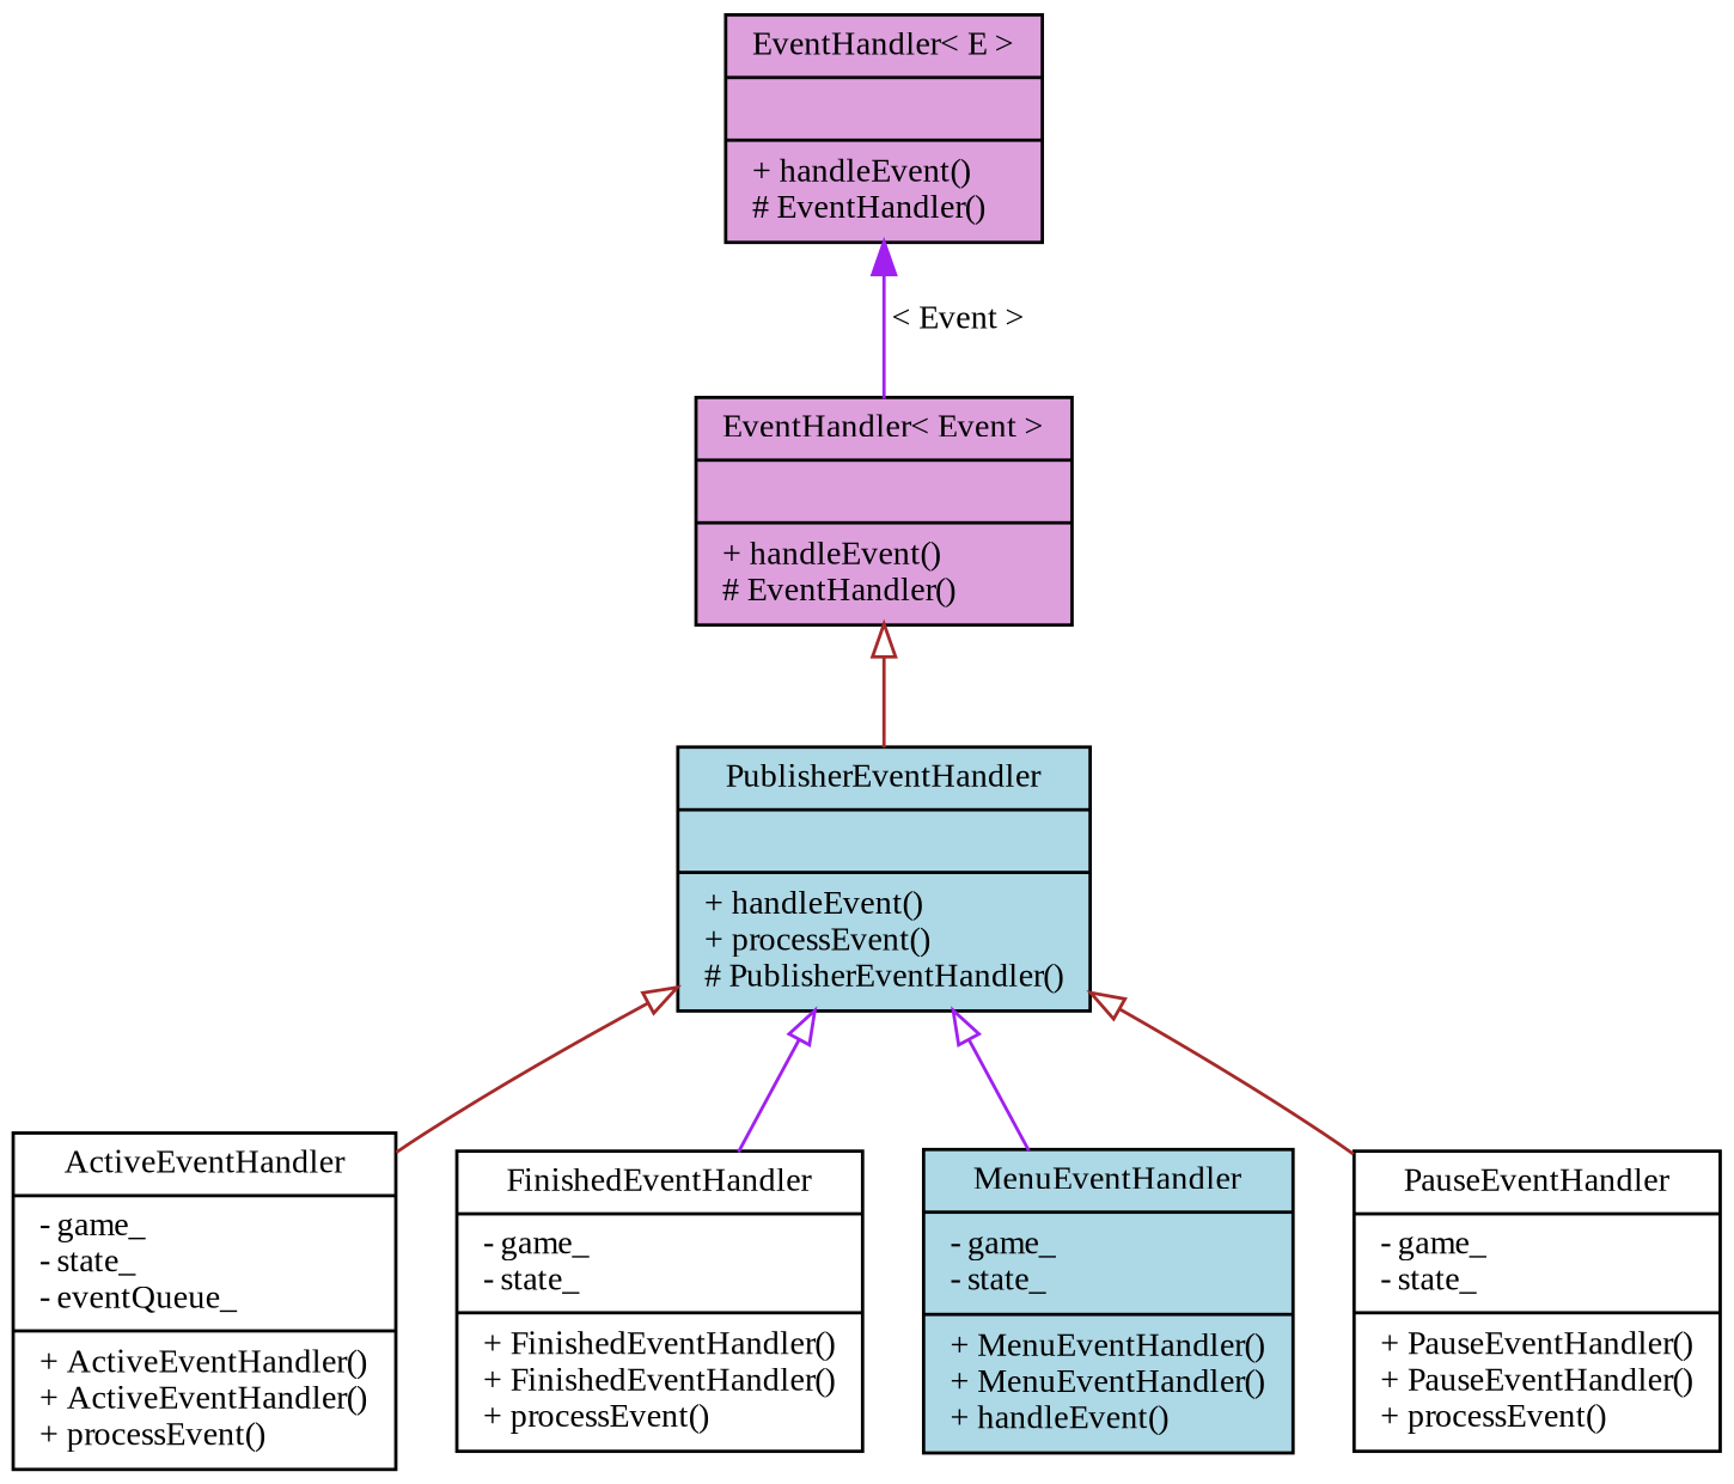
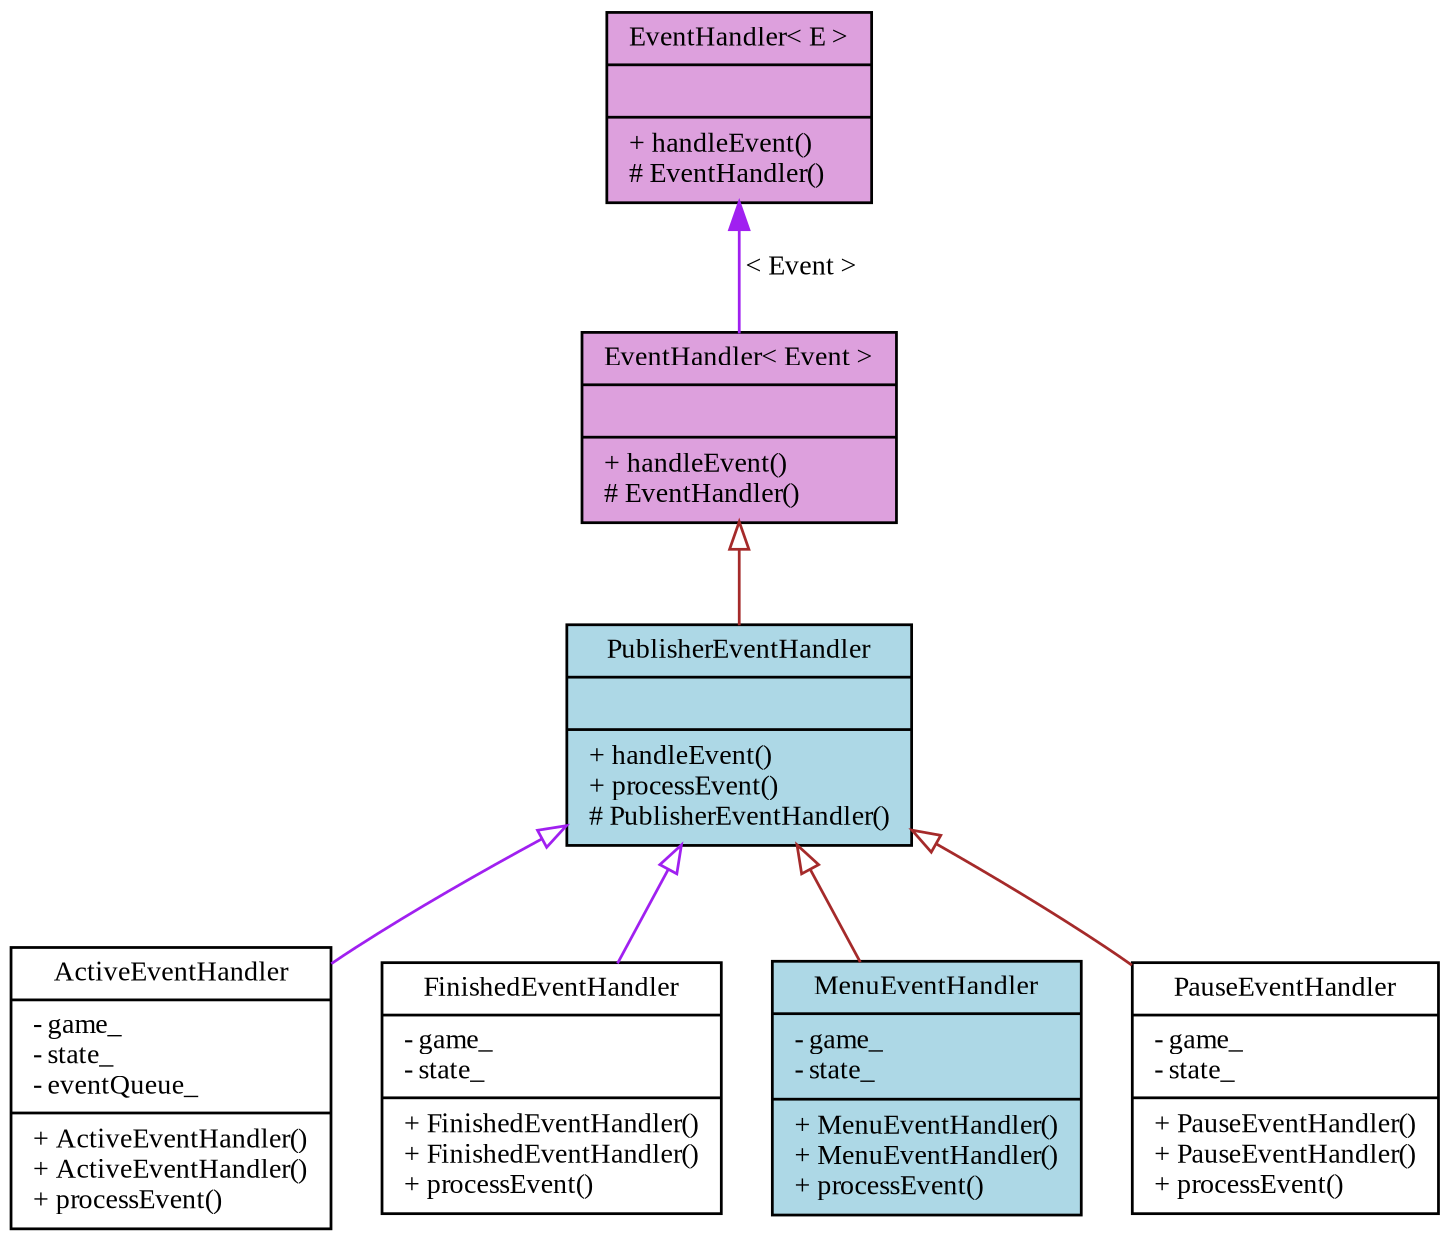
  digraph {
    fontname="Liberation Serif"
    node [color=black fillcolor=white fontname="Liberation Serif" fontsize=10 shape=record style=filled]
    edge [color=brown dir=back fontname="Liberation Serif" fontsize=10 labelfontname=Helvetica labelfontsize=10 style=solid arrowtail=onormal]
    n1 [fillcolor=plum fontcolor=black height=0.2 label="{EventHandler\< E \>\n||+ handleEvent()\l# EventHandler()\l}" width=0.4]
    n2 [fillcolor=plum height=0.2 label="{EventHandler\< Event \>\n||+ handleEvent()\l# EventHandler()\l}" width=0.4]
    n3 [fillcolor=lightblue height=0.2 label="{PublisherEventHandler\n||+ handleEvent()\l+ processEvent()\l# PublisherEventHandler()\l}" width=0.4]
    n4 [height=0.2 label="{ActiveEventHandler\n|- game_\l- state_\l- eventQueue_\l|+ ActiveEventHandler()\l+ ActiveEventHandler()\l+ processEvent()\l}" width=0.4]
    n5 [height=0.2 label="{FinishedEventHandler\n|- game_\l- state_\l|+ FinishedEventHandler()\l+ FinishedEventHandler()\l+ processEvent()\l}" width=0.4]
-   n6 [fillcolor=lightblue height=0.2 label="{MenuEventHandler\n|- game_\l- state_\l|+ MenuEventHandler()\l+ MenuEventHandler()\l+ handleEvent()\l}" width=0.4]
+   n6 [fillcolor=lightblue height=0.2 label="{MenuEventHandler\n|- game_\l- state_\l|+ MenuEventHandler()\l+ MenuEventHandler()\l+ processEvent()\l}" width=0.4]
    n7 [height=0.2 label="{PauseEventHandler\n|- game_\l- state_\l|+ PauseEventHandler()\l+ PauseEventHandler()\l+ processEvent()\l}" width=0.4]
    n1 -> n2 [color=purple label=" \< Event \>" arrowtail=""]
    n2 -> n3
-   n3 -> n4
+   n3 -> n4 [color=purple]
    n3 -> n5 [color=purple]
-   n3 -> n6 [color=purple]
+   n3 -> n6
    n3 -> n7
  }
